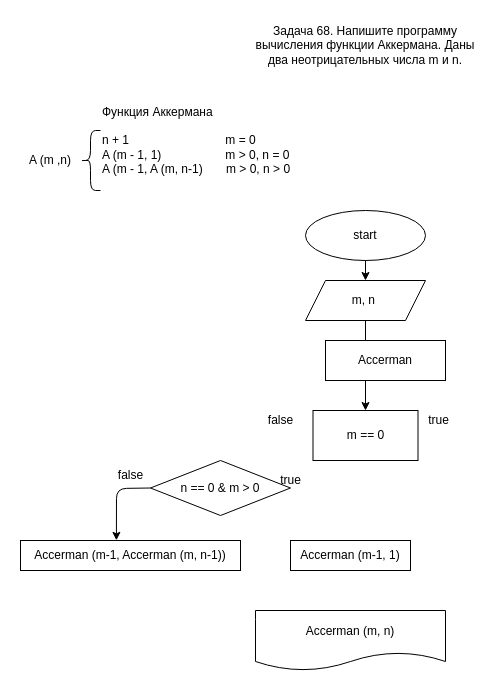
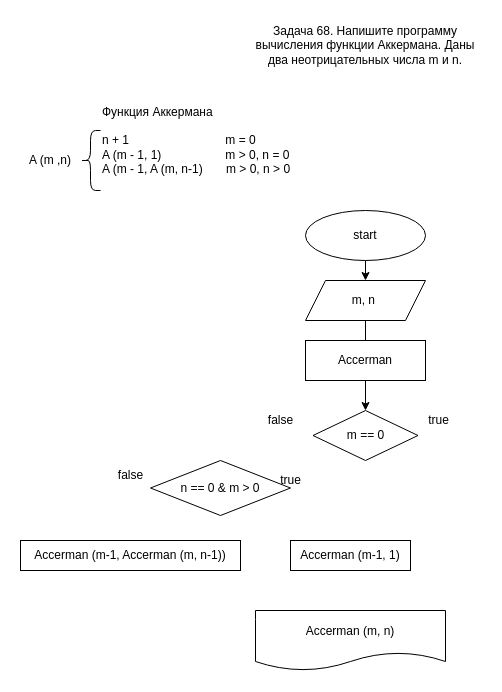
  <mxCell id="0" />
  <mxCell id="1" parent="0" />
  <mxCell id="2" value="Задача 68. Напишите программу вычисления функции Аккермана. Даны два неотрицательных числа m и n." style="text;html=1;strokeColor=none;fillColor=none;align=center;verticalAlign=middle;whiteSpace=wrap;rounded=0;" parent="1" vertex="1"><mxGeometry x="250" y="20" width="230" height="50" as="geometry" /></mxCell>
  <mxCell id="3" value="Функция Аккермана&lt;br&gt;&lt;br&gt;n + 1&lt;span style=&quot;white-space: pre&quot;&gt;&#09;&lt;/span&gt;&lt;span style=&quot;white-space: pre&quot;&gt;&#09;&lt;span style=&quot;white-space: pre&quot;&gt;&#09;&lt;/span&gt; &lt;/span&gt;&amp;nbsp; &amp;nbsp; m = 0&lt;br&gt;A (m - 1, 1)&lt;span style=&quot;white-space: pre&quot;&gt;&#09;&lt;/span&gt;&lt;span style=&quot;white-space: pre&quot;&gt;&#09;&lt;/span&gt;&amp;nbsp; &amp;nbsp; &amp;nbsp;m &amp;gt; 0, n = 0&lt;br&gt;A (m - 1, A (m, n-1)&amp;nbsp; &amp;nbsp; &amp;nbsp; &amp;nbsp;m &amp;gt; 0, n &amp;gt; 0" style="text;html=1;strokeColor=none;fillColor=none;align=left;verticalAlign=middle;whiteSpace=wrap;rounded=0;" parent="1" vertex="1"><mxGeometry x="100" y="80" width="210" height="120" as="geometry" /></mxCell>
  <mxCell id="4" value="" style="shape=curlyBracket;whiteSpace=wrap;html=1;rounded=1;size=0.5;" parent="1" vertex="1"><mxGeometry x="80" y="130" width="20" height="60" as="geometry" /></mxCell>
  <mxCell id="5" value="A (m ,n)" style="text;html=1;strokeColor=none;fillColor=none;align=center;verticalAlign=middle;whiteSpace=wrap;rounded=0;" parent="1" vertex="1"><mxGeometry x="20" y="145" width="60" height="30" as="geometry" /></mxCell>
  <mxCell id="6" value="start" style="ellipse;whiteSpace=wrap;html=1;" vertex="1" parent="1"><mxGeometry x="305" y="210" width="120" height="50" as="geometry" /></mxCell>
  <mxCell id="7" value="m, n&amp;nbsp;" style="shape=parallelogram;perimeter=parallelogramPerimeter;whiteSpace=wrap;html=1;fixedSize=1;" vertex="1" parent="1"><mxGeometry x="305" y="280" width="120" height="40" as="geometry" /></mxCell>
  <mxCell id="8" value="" style="endArrow=classic;html=1;entryX=0.5;entryY=0;entryDx=0;entryDy=0;exitX=0.5;exitY=1;exitDx=0;exitDy=0;" edge="1" parent="1" source="6" target="7"><mxGeometry width="50" height="50" relative="1" as="geometry"><mxPoint x="380" y="400" as="sourcePoint" /><mxPoint x="430" y="350" as="targetPoint" /></mxGeometry></mxCell>
- <mxCell id="9" value="m == 0" style="whiteSpace=wrap;html=1;rounded=0;" vertex="1" parent="1"><mxGeometry x="312.5" y="410" width="105" height="50" as="geometry" /></mxCell>
+ <mxCell id="9" value="m == 0" style="rhombus;whiteSpace=wrap;html=1;" vertex="1" parent="1"><mxGeometry x="312.5" y="410" width="105" height="50" as="geometry" /></mxCell>
  <mxCell id="10" value="" style="endArrow=classic;html=1;entryX=0.5;entryY=0;entryDx=0;entryDy=0;exitX=0.5;exitY=1;exitDx=0;exitDy=0;" edge="1" parent="1" source="7" target="9"><mxGeometry width="50" height="50" relative="1" as="geometry"><mxPoint x="365" y="330" as="sourcePoint" /><mxPoint x="430" y="260" as="targetPoint" /></mxGeometry></mxCell>
  <mxCell id="11" value="n == 0 &amp;amp; m &amp;gt; 0" style="rhombus;whiteSpace=wrap;html=1;" vertex="1" parent="1"><mxGeometry x="150" y="460" width="140" height="55" as="geometry" /></mxCell>
- <mxCell id="12" value="Accerman" style="rounded=0;whiteSpace=wrap;html=1;" vertex="1" parent="1"><mxGeometry x="325" y="340" width="120" height="40" as="geometry" /></mxCell>
+ <mxCell id="12" value="Accerman" style="rounded=0;whiteSpace=wrap;html=1;" vertex="1" parent="1"><mxGeometry x="305" y="340" width="120" height="40" as="geometry" /></mxCell>
  <mxCell id="13" value="true" style="text;html=1;align=center;verticalAlign=middle;resizable=0;points=[];autosize=1;strokeColor=none;fillColor=none;" vertex="1" parent="1"><mxGeometry x="417.5" y="410" width="40" height="20" as="geometry" /></mxCell>
  <mxCell id="14" value="false" style="text;html=1;align=center;verticalAlign=middle;resizable=0;points=[];autosize=1;strokeColor=none;fillColor=none;" vertex="1" parent="1"><mxGeometry x="260" y="410" width="40" height="20" as="geometry" /></mxCell>
  <mxCell id="15" value="Accerman (m-1, 1)" style="rounded=0;whiteSpace=wrap;html=1;" vertex="1" parent="1"><mxGeometry x="290" y="540" width="120" height="30" as="geometry" /></mxCell>
  <mxCell id="16" value="true" style="text;html=1;align=center;verticalAlign=middle;resizable=0;points=[];autosize=1;strokeColor=none;fillColor=none;" vertex="1" parent="1"><mxGeometry x="270" y="470" width="40" height="20" as="geometry" /></mxCell>
  <mxCell id="17" value="Accerman (m-1, Accerman (m, n-1))" style="rounded=0;whiteSpace=wrap;html=1;" vertex="1" parent="1"><mxGeometry x="20" y="540" width="220" height="30" as="geometry" /></mxCell>
- <mxCell id="18" value="" style="endArrow=classic;html=1;entryX=0.436;entryY=-0.006;entryDx=0;entryDy=0;entryPerimeter=0;exitX=0;exitY=0.5;exitDx=0;exitDy=0;" edge="1" parent="1" source="11" target="17"><mxGeometry width="50" height="50" relative="1" as="geometry"><mxPoint x="380" y="500" as="sourcePoint" /><mxPoint x="430" y="450" as="targetPoint" /><Array as="points"><mxPoint x="116" y="488" /></Array></mxGeometry></mxCell>
  <mxCell id="19" value="false" style="text;html=1;align=center;verticalAlign=middle;resizable=0;points=[];autosize=1;strokeColor=none;fillColor=none;" vertex="1" parent="1"><mxGeometry x="110" y="465" width="40" height="20" as="geometry" /></mxCell>
  <mxCell id="20" value="Accerman (m, n)" style="shape=document;whiteSpace=wrap;html=1;boundedLbl=1;" vertex="1" parent="1"><mxGeometry x="255" y="610" width="190" height="60" as="geometry" /></mxCell>
